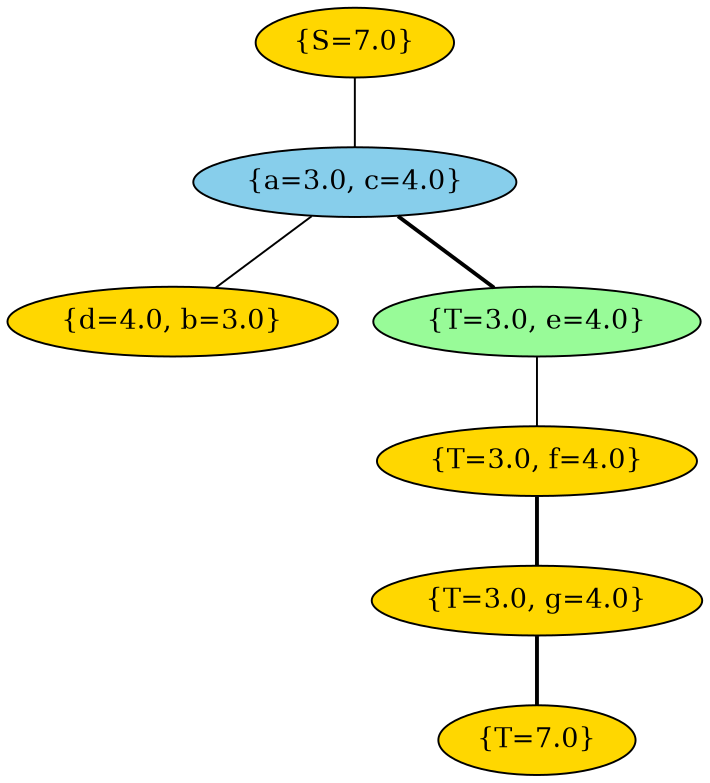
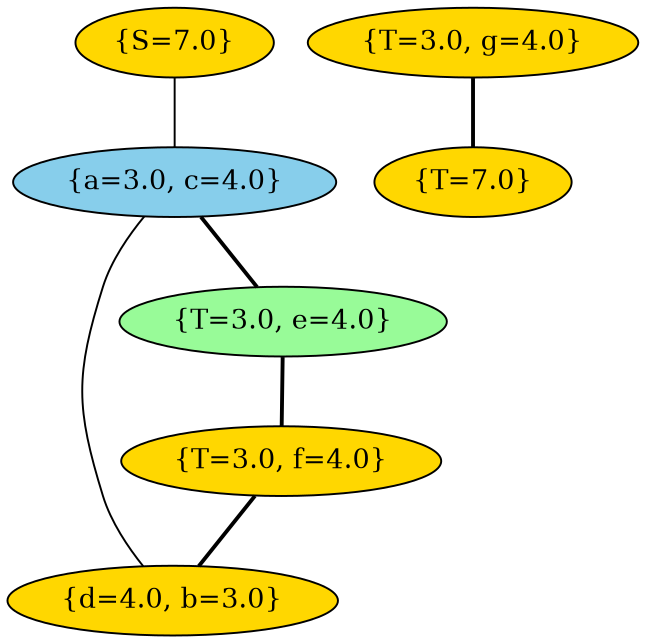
  graph {
    node [fillcolor=gold style=filled]
    edge [style=bold]
    "{S=7.0}" ["ui.label"="{S=7.0}"]
    "{a=3.0, c=4.0}" [fillcolor=skyblue "ui.label"="{a=3.0, c=4.0}"]
    "{d=4.0, b=3.0}" ["ui.label"="{d=4.0, b=3.0}"]
    "{T=3.0, e=4.0}" [fillcolor=palegreen "ui.label"="{T=3.0, e=4.0}"]
    "{T=3.0, f=4.0}" ["ui.label"="{T=3.0, f=4.0}"]
    "{T=3.0, g=4.0}" ["ui.label"="{T=3.0, g=4.0}"]
    "{T=7.0}" ["ui.label"="{T=7.0}"]
    "{S=7.0}" -- "{a=3.0, c=4.0}" [style=solid]
    "{a=3.0, c=4.0}" -- "{d=4.0, b=3.0}" [style=solid]
    "{a=3.0, c=4.0}" -- "{T=3.0, e=4.0}"
-   "{T=3.0, e=4.0}" -- "{T=3.0, f=4.0}" [style=solid]
-   "{T=3.0, f=4.0}" -- "{T=3.0, g=4.0}"
+   "{T=3.0, e=4.0}" -- "{T=3.0, f=4.0}"
+   "{T=3.0, f=4.0}" -- "{d=4.0, b=3.0}"
    "{T=3.0, g=4.0}" -- "{T=7.0}"
  }
